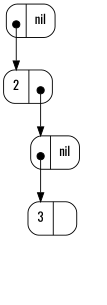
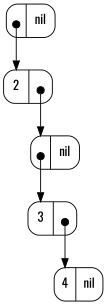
  digraph {
    fontname=Oswald
    node [fontname=Oswald shape=Mrecord]
    edge [arrowtail=dot dir=both fontname=Oswald headport=f tailclip=false tailport="f:c"]
    n1 [label="<f>  | <s> nil "]
    n2 [label="<f> 2 | <s>  "]
    n3 [label="<f>  | <s> nil "]
    n4 [label="<f> 3 | <s>  "]
+   n5 [label="<f> 4 | <s> nil "]
    n1 -> n2
    n2 -> n3 [tailport="s:c"]
    n3 -> n4
+   n4 -> n5 [tailport="s:c"]
  }
